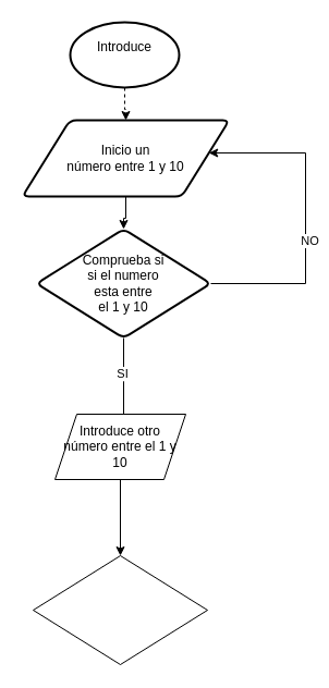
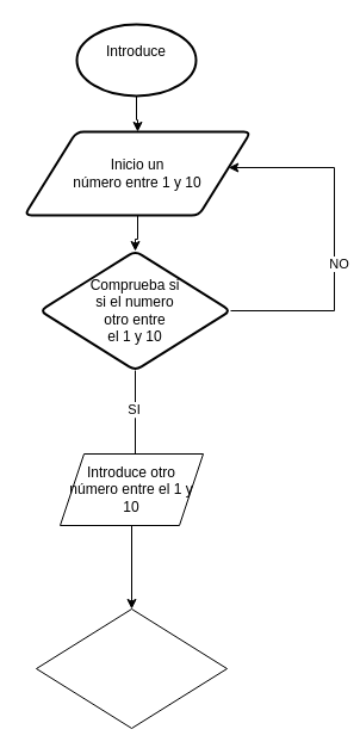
  <mxCell id="0" />
  <mxCell id="1" parent="0" />
  <mxCell id="2" value="" style="edgeStyle=orthogonalEdgeStyle;rounded=0;orthogonalLoop=1;jettySize=auto;html=1;" edge="1" parent="1" source="3" target="10"><mxGeometry relative="1" as="geometry" /></mxCell>
  <mxCell id="3" value="&lt;div&gt;Inicio un &lt;br&gt;&lt;/div&gt;&lt;div&gt;número entre 1 y 10&lt;/div&gt;" style="shape=parallelogram;html=1;strokeWidth=2;perimeter=parallelogramPerimeter;whiteSpace=wrap;rounded=1;arcSize=12;size=0.23;" vertex="1" parent="1"><mxGeometry x="20" y="110" width="190" height="70" as="geometry" /></mxCell>
- <mxCell id="4" value="" style="edgeStyle=orthogonalEdgeStyle;rounded=0;orthogonalLoop=1;jettySize=auto;html=1;dashed=1;" edge="1" parent="1" source="5" target="3"><mxGeometry relative="1" as="geometry" /></mxCell>
+ <mxCell id="4" value="" style="edgeStyle=orthogonalEdgeStyle;rounded=0;orthogonalLoop=1;jettySize=auto;html=1;" edge="1" parent="1" source="5" target="3"><mxGeometry relative="1" as="geometry" /></mxCell>
  <mxCell id="5" value="&lt;div&gt;Introduce&lt;/div&gt;&lt;div&gt;&lt;br&gt;&lt;/div&gt;" style="strokeWidth=2;html=1;shape=mxgraph.flowchart.start_1;whiteSpace=wrap;" vertex="1" parent="1"><mxGeometry x="64" y="20" width="100" height="60" as="geometry" /></mxCell>
  <mxCell id="6" style="edgeStyle=orthogonalEdgeStyle;rounded=0;orthogonalLoop=1;jettySize=auto;html=1;exitX=1;exitY=0.5;exitDx=0;exitDy=0;" edge="1" parent="1" source="10" target="3"><mxGeometry relative="1" as="geometry"><mxPoint x="270" y="140" as="targetPoint" /><Array as="points"><mxPoint x="280" y="260" /><mxPoint x="280" y="140" /></Array></mxGeometry></mxCell>
  <mxCell id="7" value="&lt;div&gt;NO&lt;/div&gt;" style="edgeLabel;html=1;align=center;verticalAlign=middle;resizable=0;points=[];" vertex="1" connectable="0" parent="6"><mxGeometry x="-0.141" y="-3" relative="1" as="geometry"><mxPoint as="offset" /></mxGeometry></mxCell>
  <mxCell id="8" style="edgeStyle=orthogonalEdgeStyle;rounded=0;orthogonalLoop=1;jettySize=auto;html=1;exitX=0.5;exitY=1;exitDx=0;exitDy=0;" edge="1" parent="1" source="10"><mxGeometry relative="1" as="geometry"><mxPoint x="113" y="390" as="targetPoint" /></mxGeometry></mxCell>
  <mxCell id="9" value="SI" style="edgeLabel;html=1;align=center;verticalAlign=middle;resizable=0;points=[];" vertex="1" connectable="0" parent="8"><mxGeometry x="-0.203" y="-2" relative="1" as="geometry"><mxPoint as="offset" /></mxGeometry></mxCell>
- <mxCell id="10" value="&lt;div&gt;Comprueba si&lt;/div&gt;&lt;div&gt;si el numero&lt;/div&gt;&lt;div&gt;esta entre&lt;/div&gt;&lt;div&gt;el 1 y 10&lt;br&gt;&lt;/div&gt;" style="rhombus;whiteSpace=wrap;html=1;strokeWidth=2;rounded=1;arcSize=12;" vertex="1" parent="1"><mxGeometry x="33" y="210" width="160" height="100" as="geometry" /></mxCell>
+ <mxCell id="10" value="&lt;div&gt;Comprueba si&lt;/div&gt;&lt;div&gt;si el numero&lt;/div&gt;&lt;div&gt;otro entre&lt;/div&gt;&lt;div&gt;el 1 y 10&lt;br&gt;&lt;/div&gt;" style="rhombus;whiteSpace=wrap;html=1;strokeWidth=2;rounded=1;arcSize=12;" vertex="1" parent="1"><mxGeometry x="33" y="210" width="160" height="100" as="geometry" /></mxCell>
  <mxCell id="11" value="" style="edgeStyle=orthogonalEdgeStyle;rounded=0;orthogonalLoop=1;jettySize=auto;html=1;" edge="1" parent="1" source="12" target="13"><mxGeometry relative="1" as="geometry" /></mxCell>
  <mxCell id="12" value="Introduce otro número entre el 1 y 10" style="shape=parallelogram;perimeter=parallelogramPerimeter;whiteSpace=wrap;html=1;fixedSize=1;" vertex="1" parent="1"><mxGeometry x="50" y="380" width="120" height="60" as="geometry" /></mxCell>
  <mxCell id="13" value="" style="rhombus;whiteSpace=wrap;html=1;" vertex="1" parent="1"><mxGeometry x="30" y="510" width="160" height="100" as="geometry" /></mxCell>
